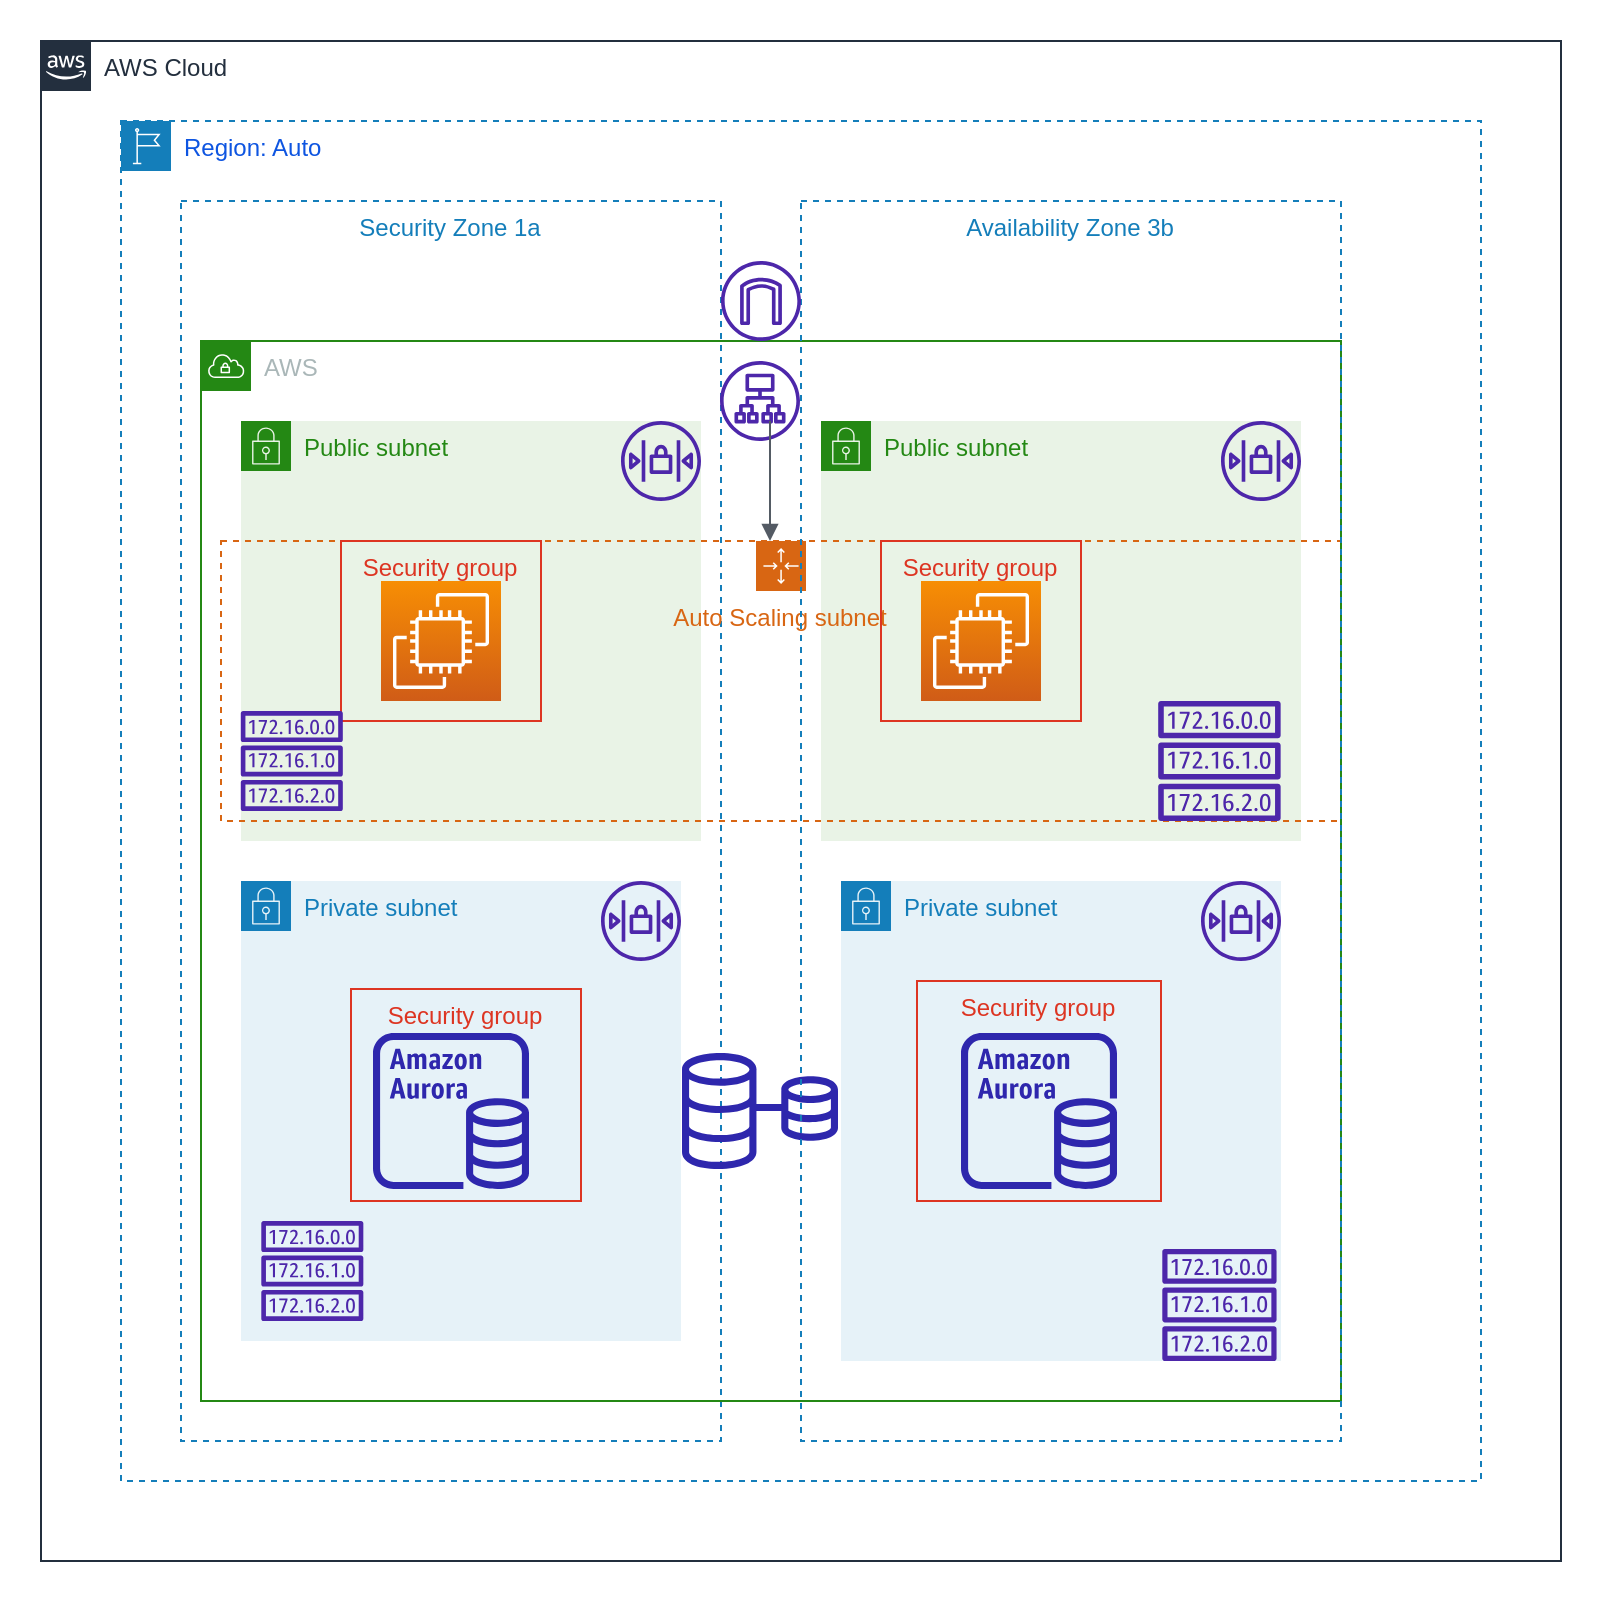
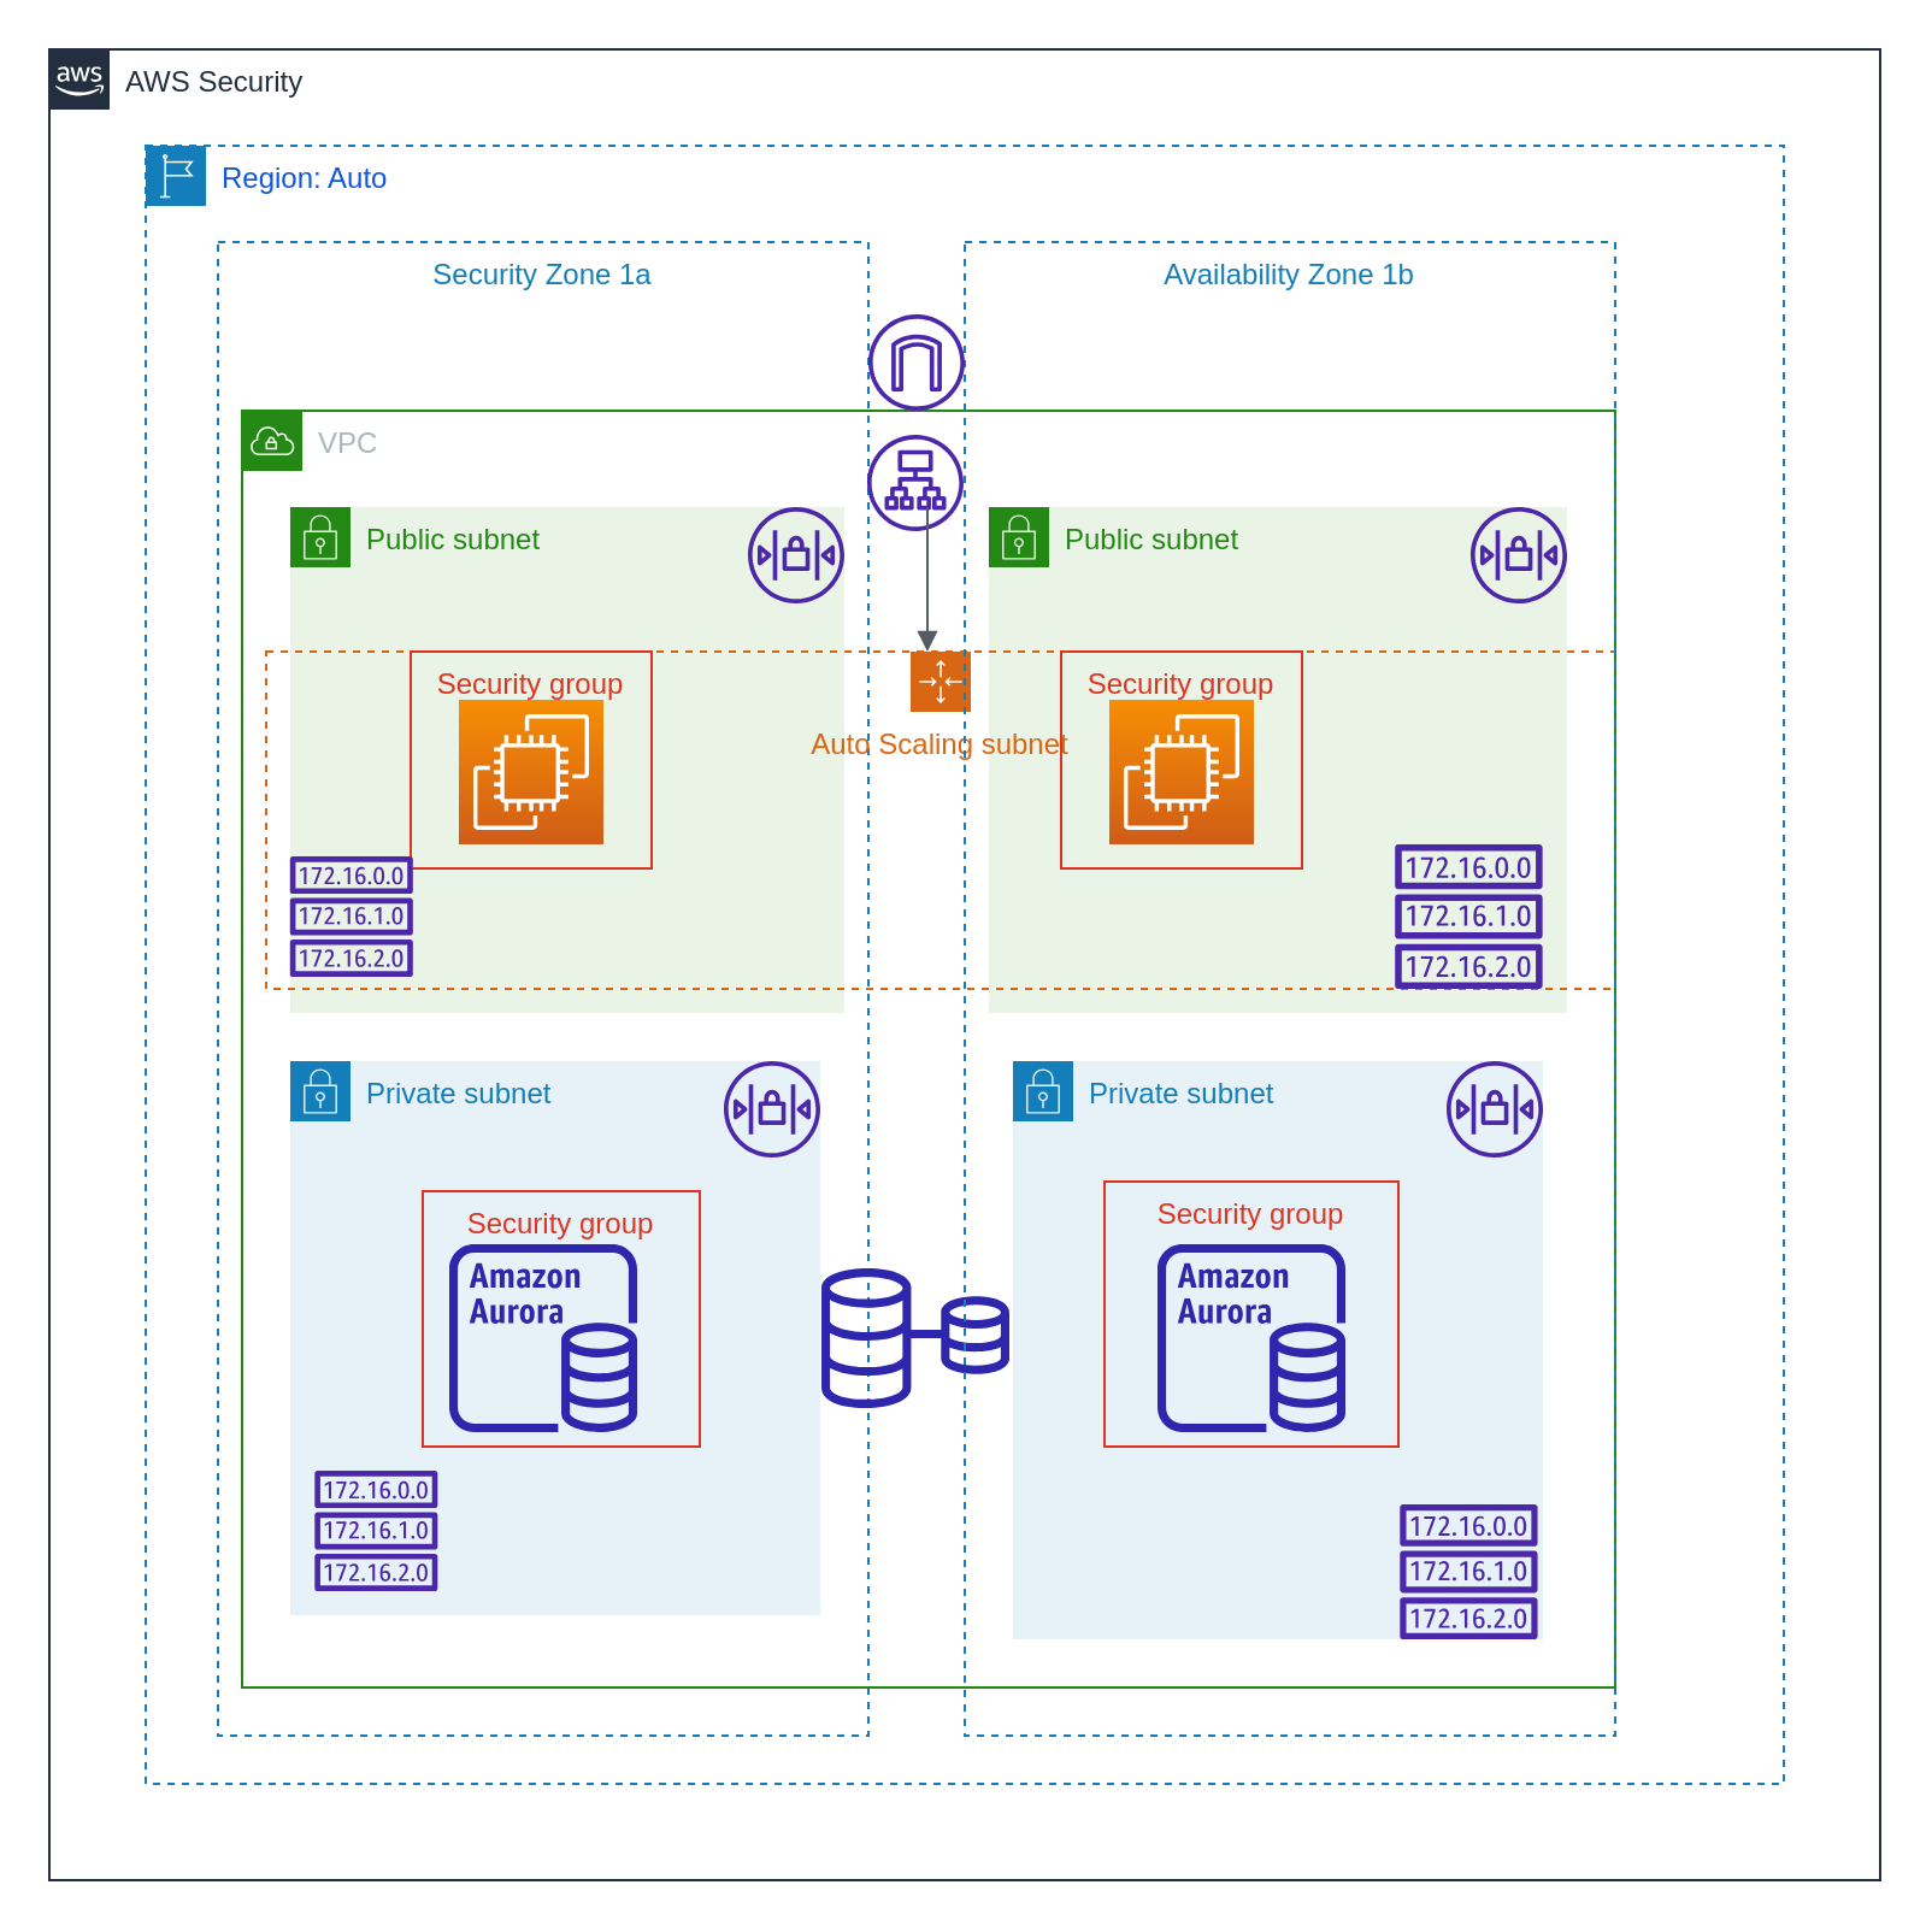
  <mxCell id="0" />
  <mxCell id="1" parent="0" />
- <mxCell id="2" value="AWS Cloud" style="points=[[0,0],[0.25,0],[0.5,0],[0.75,0],[1,0],[1,0.25],[1,0.5],[1,0.75],[1,1],[0.75,1],[0.5,1],[0.25,1],[0,1],[0,0.75],[0,0.5],[0,0.25]];outlineConnect=0;gradientColor=none;html=1;whiteSpace=wrap;fontSize=12;fontStyle=0;container=1;pointerEvents=0;collapsible=0;recursiveResize=0;shape=mxgraph.aws4.group;grIcon=mxgraph.aws4.group_aws_cloud_alt;strokeColor=#232F3E;fillColor=none;verticalAlign=top;align=left;spacingLeft=30;fontColor=#232F3E;dashed=0;" vertex="1" parent="1"><mxGeometry x="20" y="20" width="760" height="760" as="geometry" /></mxCell>
+ <mxCell id="2" value="AWS Security" style="points=[[0,0],[0.25,0],[0.5,0],[0.75,0],[1,0],[1,0.25],[1,0.5],[1,0.75],[1,1],[0.75,1],[0.5,1],[0.25,1],[0,1],[0,0.75],[0,0.5],[0,0.25]];outlineConnect=0;gradientColor=none;html=1;whiteSpace=wrap;fontSize=12;fontStyle=0;container=1;pointerEvents=0;collapsible=0;recursiveResize=0;shape=mxgraph.aws4.group;grIcon=mxgraph.aws4.group_aws_cloud_alt;strokeColor=#232F3E;fillColor=none;verticalAlign=top;align=left;spacingLeft=30;fontColor=#232F3E;dashed=0;" vertex="1" parent="1"><mxGeometry x="20" y="20" width="760" height="760" as="geometry" /></mxCell>
  <mxCell id="3" value="Region: Auto" style="points=[[0,0],[0.25,0],[0.5,0],[0.75,0],[1,0],[1,0.25],[1,0.5],[1,0.75],[1,1],[0.75,1],[0.5,1],[0.25,1],[0,1],[0,0.75],[0,0.5],[0,0.25]];outlineConnect=0;gradientColor=none;html=1;whiteSpace=wrap;fontSize=12;fontStyle=0;container=1;pointerEvents=0;collapsible=0;recursiveResize=0;shape=mxgraph.aws4.group;grIcon=mxgraph.aws4.group_region;strokeColor=#147EBA;fillColor=none;verticalAlign=top;align=left;spacingLeft=30;fontColor=#0e55e1;dashed=1;" vertex="1" parent="2"><mxGeometry x="40" y="40" width="680" height="680" as="geometry" /></mxCell>
  <mxCell id="4" value="Security Zone 1a" style="fillColor=none;strokeColor=#147EBA;dashed=1;verticalAlign=top;fontStyle=0;fontColor=#147EBA;whiteSpace=wrap;html=1;movable=0;resizable=0;rotatable=0;deletable=0;editable=0;locked=1;connectable=0;" vertex="1" parent="3"><mxGeometry x="30" y="40" width="270" height="620" as="geometry" /></mxCell>
- <mxCell id="5" value="AWS" style="points=[[0,0],[0.25,0],[0.5,0],[0.75,0],[1,0],[1,0.25],[1,0.5],[1,0.75],[1,1],[0.75,1],[0.5,1],[0.25,1],[0,1],[0,0.75],[0,0.5],[0,0.25]];outlineConnect=0;gradientColor=none;html=1;whiteSpace=wrap;fontSize=12;fontStyle=0;container=1;pointerEvents=0;collapsible=0;recursiveResize=0;shape=mxgraph.aws4.group;grIcon=mxgraph.aws4.group_vpc;strokeColor=#248814;fillColor=none;verticalAlign=top;align=left;spacingLeft=30;fontColor=#AAB7B8;dashed=0;" vertex="1" parent="3"><mxGeometry x="40" y="110" width="570" height="530" as="geometry" /></mxCell>
+ <mxCell id="5" value="VPC" style="points=[[0,0],[0.25,0],[0.5,0],[0.75,0],[1,0],[1,0.25],[1,0.5],[1,0.75],[1,1],[0.75,1],[0.5,1],[0.25,1],[0,1],[0,0.75],[0,0.5],[0,0.25]];outlineConnect=0;gradientColor=none;html=1;whiteSpace=wrap;fontSize=12;fontStyle=0;container=1;pointerEvents=0;collapsible=0;recursiveResize=0;shape=mxgraph.aws4.group;grIcon=mxgraph.aws4.group_vpc;strokeColor=#248814;fillColor=none;verticalAlign=top;align=left;spacingLeft=30;fontColor=#AAB7B8;dashed=0;" vertex="1" parent="3"><mxGeometry x="40" y="110" width="570" height="530" as="geometry" /></mxCell>
  <mxCell id="6" value="Public subnet" style="points=[[0,0],[0.25,0],[0.5,0],[0.75,0],[1,0],[1,0.25],[1,0.5],[1,0.75],[1,1],[0.75,1],[0.5,1],[0.25,1],[0,1],[0,0.75],[0,0.5],[0,0.25]];outlineConnect=0;gradientColor=none;html=1;whiteSpace=wrap;fontSize=12;fontStyle=0;container=1;pointerEvents=0;collapsible=0;recursiveResize=0;shape=mxgraph.aws4.group;grIcon=mxgraph.aws4.group_security_group;grStroke=0;strokeColor=#248814;fillColor=#E9F3E6;verticalAlign=top;align=left;spacingLeft=30;fontColor=#248814;dashed=0;" vertex="1" parent="5"><mxGeometry x="20" y="40" width="230" height="210" as="geometry" /></mxCell>
  <mxCell id="7" value="Public subnet" style="points=[[0,0],[0.25,0],[0.5,0],[0.75,0],[1,0],[1,0.25],[1,0.5],[1,0.75],[1,1],[0.75,1],[0.5,1],[0.25,1],[0,1],[0,0.75],[0,0.5],[0,0.25]];outlineConnect=0;gradientColor=none;html=1;whiteSpace=wrap;fontSize=12;fontStyle=0;container=1;pointerEvents=0;collapsible=0;recursiveResize=0;shape=mxgraph.aws4.group;grIcon=mxgraph.aws4.group_security_group;grStroke=0;strokeColor=#248814;fillColor=#E9F3E6;verticalAlign=top;align=left;spacingLeft=30;fontColor=#248814;dashed=0;" vertex="1" parent="5"><mxGeometry x="310" y="40" width="240" height="210" as="geometry" /></mxCell>
  <mxCell id="8" value="Auto Scaling subnet" style="points=[[0,0],[0.25,0],[0.5,0],[0.75,0],[1,0],[1,0.25],[1,0.5],[1,0.75],[1,1],[0.75,1],[0.5,1],[0.25,1],[0,1],[0,0.75],[0,0.5],[0,0.25]];outlineConnect=0;gradientColor=none;html=1;whiteSpace=wrap;fontSize=12;fontStyle=0;container=1;pointerEvents=0;collapsible=0;recursiveResize=0;shape=mxgraph.aws4.groupCenter;grIcon=mxgraph.aws4.group_auto_scaling_group;grStroke=1;strokeColor=#D86613;fillColor=none;verticalAlign=top;align=center;fontColor=#D86613;dashed=1;spacingTop=25;" vertex="1" parent="5"><mxGeometry x="10" y="100" width="560" height="140" as="geometry" /></mxCell>
  <mxCell id="9" value="" style="sketch=0;points=[[0,0,0],[0.25,0,0],[0.5,0,0],[0.75,0,0],[1,0,0],[0,1,0],[0.25,1,0],[0.5,1,0],[0.75,1,0],[1,1,0],[0,0.25,0],[0,0.5,0],[0,0.75,0],[1,0.25,0],[1,0.5,0],[1,0.75,0]];outlineConnect=0;fontColor=#232F3E;gradientColor=#F78E04;gradientDirection=north;fillColor=#D05C17;strokeColor=#ffffff;dashed=0;verticalLabelPosition=bottom;verticalAlign=top;align=center;html=1;fontSize=12;fontStyle=0;aspect=fixed;shape=mxgraph.aws4.resourceIcon;resIcon=mxgraph.aws4.ec2;" vertex="1" parent="8"><mxGeometry x="350" y="20" width="60" height="60" as="geometry" /></mxCell>
  <mxCell id="10" value="" style="sketch=0;points=[[0,0,0],[0.25,0,0],[0.5,0,0],[0.75,0,0],[1,0,0],[0,1,0],[0.25,1,0],[0.5,1,0],[0.75,1,0],[1,1,0],[0,0.25,0],[0,0.5,0],[0,0.75,0],[1,0.25,0],[1,0.5,0],[1,0.75,0]];outlineConnect=0;fontColor=#232F3E;gradientColor=#F78E04;gradientDirection=north;fillColor=#D05C17;strokeColor=#ffffff;dashed=0;verticalLabelPosition=bottom;verticalAlign=top;align=center;html=1;fontSize=12;fontStyle=0;aspect=fixed;shape=mxgraph.aws4.resourceIcon;resIcon=mxgraph.aws4.ec2;" vertex="1" parent="8"><mxGeometry x="80" y="20" width="60" height="60" as="geometry" /></mxCell>
  <mxCell id="11" value="Security group" style="fillColor=none;strokeColor=#DD3522;verticalAlign=top;fontStyle=0;fontColor=#DD3522;whiteSpace=wrap;html=1;" vertex="1" parent="8"><mxGeometry x="60" width="100" height="90" as="geometry" /></mxCell>
  <mxCell id="12" value="Private subnet" style="points=[[0,0],[0.25,0],[0.5,0],[0.75,0],[1,0],[1,0.25],[1,0.5],[1,0.75],[1,1],[0.75,1],[0.5,1],[0.25,1],[0,1],[0,0.75],[0,0.5],[0,0.25]];outlineConnect=0;gradientColor=none;html=1;whiteSpace=wrap;fontSize=12;fontStyle=0;container=1;pointerEvents=0;collapsible=0;recursiveResize=0;shape=mxgraph.aws4.group;grIcon=mxgraph.aws4.group_security_group;grStroke=0;strokeColor=#147EBA;fillColor=#E6F2F8;verticalAlign=top;align=left;spacingLeft=30;fontColor=#147EBA;dashed=0;" vertex="1" parent="5"><mxGeometry x="20" y="270" width="220" height="230" as="geometry" /></mxCell>
  <mxCell id="13" value="" style="sketch=0;outlineConnect=0;fontColor=#232F3E;gradientColor=none;fillColor=#2E27AD;strokeColor=none;dashed=0;verticalLabelPosition=bottom;verticalAlign=top;align=center;html=1;fontSize=12;fontStyle=0;aspect=fixed;pointerEvents=1;shape=mxgraph.aws4.aurora_instance;" vertex="1" parent="12"><mxGeometry x="66" y="76" width="78" height="78" as="geometry" /></mxCell>
  <mxCell id="14" value="Security group" style="fillColor=none;strokeColor=#DD3522;verticalAlign=top;fontStyle=0;fontColor=#DD3522;whiteSpace=wrap;html=1;" vertex="1" parent="12"><mxGeometry x="55" y="54" width="115" height="106" as="geometry" /></mxCell>
  <mxCell id="15" value="" style="sketch=0;outlineConnect=0;fontColor=#232F3E;gradientColor=none;fillColor=#2E27AD;strokeColor=none;dashed=0;verticalLabelPosition=bottom;verticalAlign=top;align=center;html=1;fontSize=12;fontStyle=0;aspect=fixed;pointerEvents=1;shape=mxgraph.aws4.rds_multi_az;" vertex="1" parent="5"><mxGeometry x="240.5" y="356" width="78" height="58" as="geometry" /></mxCell>
  <mxCell id="16" value="" style="sketch=0;outlineConnect=0;fontColor=#232F3E;gradientColor=none;fillColor=#4D27AA;strokeColor=none;dashed=0;verticalLabelPosition=bottom;verticalAlign=top;align=center;html=1;fontSize=12;fontStyle=0;aspect=fixed;pointerEvents=1;shape=mxgraph.aws4.application_load_balancer;" vertex="1" parent="5"><mxGeometry x="259.5" y="10" width="40" height="40" as="geometry" /></mxCell>
  <mxCell id="17" value="" style="edgeStyle=orthogonalEdgeStyle;html=1;endArrow=none;elbow=vertical;startArrow=block;startFill=1;strokeColor=#545B64;rounded=0;" edge="1" parent="5"><mxGeometry width="100" relative="1" as="geometry"><mxPoint x="284.5" y="100" as="sourcePoint" /><mxPoint x="284.5" y="40" as="targetPoint" /><Array as="points"><mxPoint x="284.5" y="100" /></Array></mxGeometry></mxCell>
- <mxCell id="18" value="Availability Zone 3b" style="fillColor=none;strokeColor=#147EBA;dashed=1;verticalAlign=top;fontStyle=0;fontColor=#147EBA;whiteSpace=wrap;html=1;movable=0;resizable=0;rotatable=0;deletable=0;editable=0;locked=1;connectable=0;" vertex="1" parent="3"><mxGeometry x="340" y="40" width="270" height="620" as="geometry" /></mxCell>
+ <mxCell id="18" value="Availability Zone 1b" style="fillColor=none;strokeColor=#147EBA;dashed=1;verticalAlign=top;fontStyle=0;fontColor=#147EBA;whiteSpace=wrap;html=1;movable=0;resizable=0;rotatable=0;deletable=0;editable=0;locked=1;connectable=0;" vertex="1" parent="3"><mxGeometry x="340" y="40" width="270" height="620" as="geometry" /></mxCell>
  <mxCell id="19" value="Private subnet" style="points=[[0,0],[0.25,0],[0.5,0],[0.75,0],[1,0],[1,0.25],[1,0.5],[1,0.75],[1,1],[0.75,1],[0.5,1],[0.25,1],[0,1],[0,0.75],[0,0.5],[0,0.25]];outlineConnect=0;gradientColor=none;html=1;whiteSpace=wrap;fontSize=12;fontStyle=0;container=1;pointerEvents=0;collapsible=0;recursiveResize=0;shape=mxgraph.aws4.group;grIcon=mxgraph.aws4.group_security_group;grStroke=0;strokeColor=#147EBA;fillColor=#E6F2F8;verticalAlign=top;align=left;spacingLeft=30;fontColor=#147EBA;dashed=0;" vertex="1" parent="3"><mxGeometry x="360" y="380" width="220" height="240" as="geometry" /></mxCell>
  <mxCell id="20" value="" style="sketch=0;outlineConnect=0;fontColor=#232F3E;gradientColor=none;fillColor=#2E27AD;strokeColor=none;dashed=0;verticalLabelPosition=bottom;verticalAlign=top;align=center;html=1;fontSize=12;fontStyle=0;aspect=fixed;pointerEvents=1;shape=mxgraph.aws4.aurora_instance;" vertex="1" parent="3"><mxGeometry x="420" y="456" width="78" height="78" as="geometry" /></mxCell>
  <mxCell id="21" value="" style="sketch=0;outlineConnect=0;fontColor=#232F3E;gradientColor=none;fillColor=#4D27AA;strokeColor=none;dashed=0;verticalLabelPosition=bottom;verticalAlign=top;align=center;html=1;fontSize=12;fontStyle=0;aspect=fixed;pointerEvents=1;shape=mxgraph.aws4.route_table;" vertex="1" parent="3"><mxGeometry x="70" y="550" width="51.32" height="50" as="geometry" /></mxCell>
  <mxCell id="22" value="Security group" style="fillColor=none;strokeColor=#DD3522;verticalAlign=top;fontStyle=0;fontColor=#DD3522;whiteSpace=wrap;html=1;" vertex="1" parent="3"><mxGeometry x="380" y="210" width="100" height="90" as="geometry" /></mxCell>
  <mxCell id="23" value="Security group" style="fillColor=none;strokeColor=#DD3522;verticalAlign=top;fontStyle=0;fontColor=#DD3522;whiteSpace=wrap;html=1;" vertex="1" parent="3"><mxGeometry x="398" y="430" width="122" height="110" as="geometry" /></mxCell>
  <mxCell id="24" value="" style="sketch=0;outlineConnect=0;fontColor=#232F3E;gradientColor=none;fillColor=#4D27AA;strokeColor=none;dashed=0;verticalLabelPosition=bottom;verticalAlign=top;align=center;html=1;fontSize=12;fontStyle=0;aspect=fixed;pointerEvents=1;shape=mxgraph.aws4.route_table;" vertex="1" parent="3"><mxGeometry x="59.74" y="295" width="51.32" height="50" as="geometry" /></mxCell>
  <mxCell id="25" value="" style="sketch=0;outlineConnect=0;fontColor=#232F3E;gradientColor=none;fillColor=#4D27AA;strokeColor=none;dashed=0;verticalLabelPosition=bottom;verticalAlign=top;align=center;html=1;fontSize=12;fontStyle=0;aspect=fixed;pointerEvents=1;shape=mxgraph.aws4.route_table;" vertex="1" parent="3"><mxGeometry x="518.42" y="290" width="61.58" height="60" as="geometry" /></mxCell>
  <mxCell id="26" value="" style="sketch=0;outlineConnect=0;fontColor=#232F3E;gradientColor=none;fillColor=#4D27AA;strokeColor=none;dashed=0;verticalLabelPosition=bottom;verticalAlign=top;align=center;html=1;fontSize=12;fontStyle=0;aspect=fixed;pointerEvents=1;shape=mxgraph.aws4.route_table;" vertex="1" parent="3"><mxGeometry x="520.48" y="564" width="57.47" height="56" as="geometry" /></mxCell>
  <mxCell id="27" value="" style="sketch=0;outlineConnect=0;fontColor=#232F3E;gradientColor=none;fillColor=#4D27AA;strokeColor=none;dashed=0;verticalLabelPosition=bottom;verticalAlign=top;align=center;html=1;fontSize=12;fontStyle=0;aspect=fixed;pointerEvents=1;shape=mxgraph.aws4.network_access_control_list;" vertex="1" parent="3"><mxGeometry x="250" y="150" width="40" height="40" as="geometry" /></mxCell>
  <mxCell id="28" value="" style="sketch=0;outlineConnect=0;fontColor=#232F3E;gradientColor=none;fillColor=#4D27AA;strokeColor=none;dashed=0;verticalLabelPosition=bottom;verticalAlign=top;align=center;html=1;fontSize=12;fontStyle=0;aspect=fixed;pointerEvents=1;shape=mxgraph.aws4.network_access_control_list;" vertex="1" parent="3"><mxGeometry x="550" y="150" width="40" height="40" as="geometry" /></mxCell>
  <mxCell id="29" value="" style="sketch=0;outlineConnect=0;fontColor=#232F3E;gradientColor=none;fillColor=#4D27AA;strokeColor=none;dashed=0;verticalLabelPosition=bottom;verticalAlign=top;align=center;html=1;fontSize=12;fontStyle=0;aspect=fixed;pointerEvents=1;shape=mxgraph.aws4.network_access_control_list;" vertex="1" parent="3"><mxGeometry x="240" y="380" width="40" height="40" as="geometry" /></mxCell>
  <mxCell id="30" value="" style="sketch=0;outlineConnect=0;fontColor=#232F3E;gradientColor=none;fillColor=#4D27AA;strokeColor=none;dashed=0;verticalLabelPosition=bottom;verticalAlign=top;align=center;html=1;fontSize=12;fontStyle=0;aspect=fixed;pointerEvents=1;shape=mxgraph.aws4.network_access_control_list;" vertex="1" parent="3"><mxGeometry x="540" y="380" width="40" height="40" as="geometry" /></mxCell>
  <mxCell id="31" value="" style="sketch=0;outlineConnect=0;fontColor=#232F3E;gradientColor=none;fillColor=#4D27AA;strokeColor=none;dashed=0;verticalLabelPosition=bottom;verticalAlign=top;align=center;html=1;fontSize=12;fontStyle=0;aspect=fixed;pointerEvents=1;shape=mxgraph.aws4.internet_gateway;" vertex="1" parent="3"><mxGeometry x="300" y="70" width="40" height="40" as="geometry" /></mxCell>
